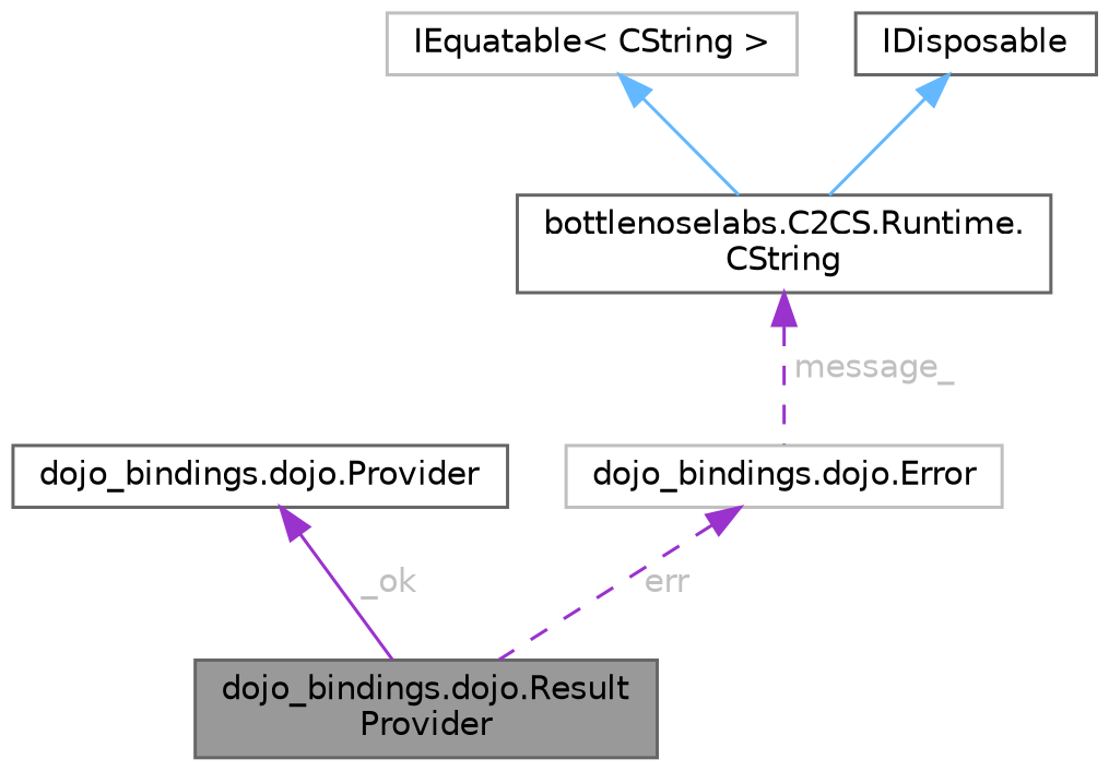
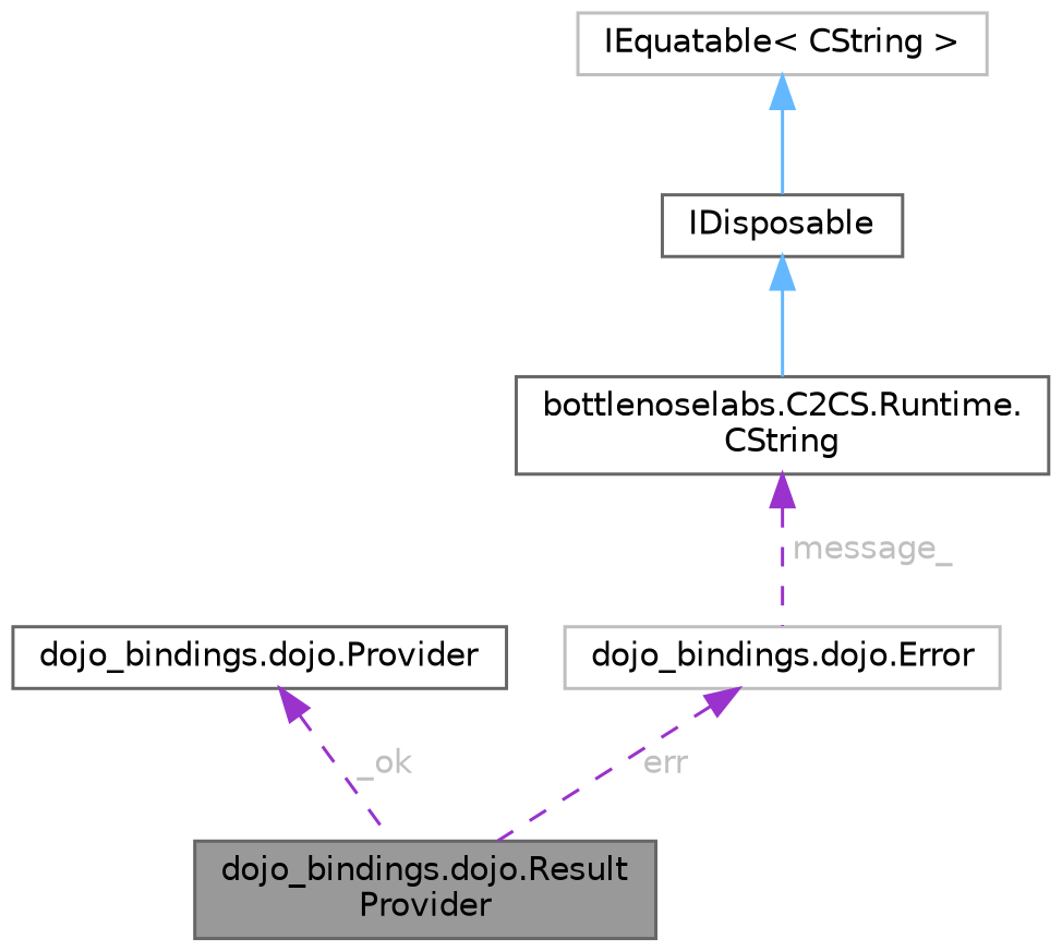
  digraph {
    node [color=gray40 fillcolor=white fontname=Helvetica fontsize=10 shape=box style=filled]
    edge [color=darkorchid3 dir=back fontcolor=grey fontname=Helvetica fontsize=10 labelfontname=Helvetica labelfontsize=10 style=dashed]
    n1 [fillcolor=grey60 fontcolor=black height=0.2 label="dojo_bindings.dojo.Result\lProvider" width=0.4]
    n2 [height=0.2 label="dojo_bindings.dojo.Provider" width=0.4]
    n3 [color=grey75 height=0.2 label="dojo_bindings.dojo.Error" width=0.4]
    n4 [height=0.2 label="bottlenoselabs.C2CS.Runtime.\lCString" width=0.4]
    n5 [color=grey75 height=0.2 label="IEquatable\< CString \>" width=0.4]
    n6 [height=0.2 label=IDisposable width=0.4]
-   n2 -> n1 [label=" _ok" style=solid]
+   n2 -> n1 [label=" _ok"]
    n3 -> n1 [label=" err"]
    n4 -> n3 [label=" message_"]
-   n5 -> n4 [color=steelblue1 style=solid fontcolor=""]
+   n5 -> n6 [color=steelblue1 style=solid fontcolor=""]
    n6 -> n4 [color=steelblue1 style=solid fontcolor=""]
  }
